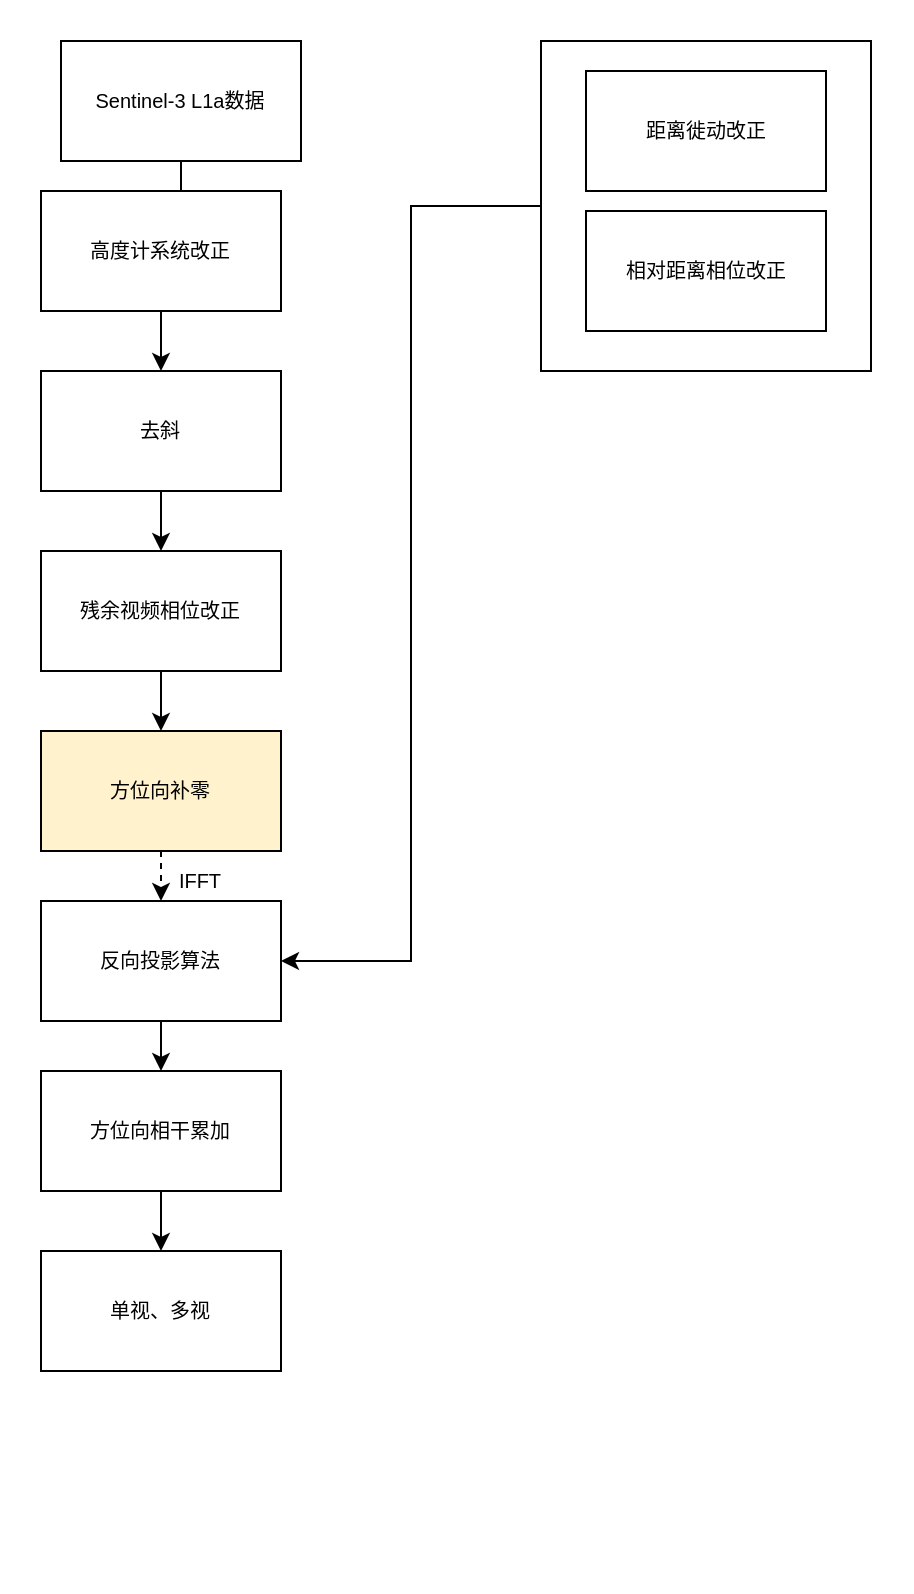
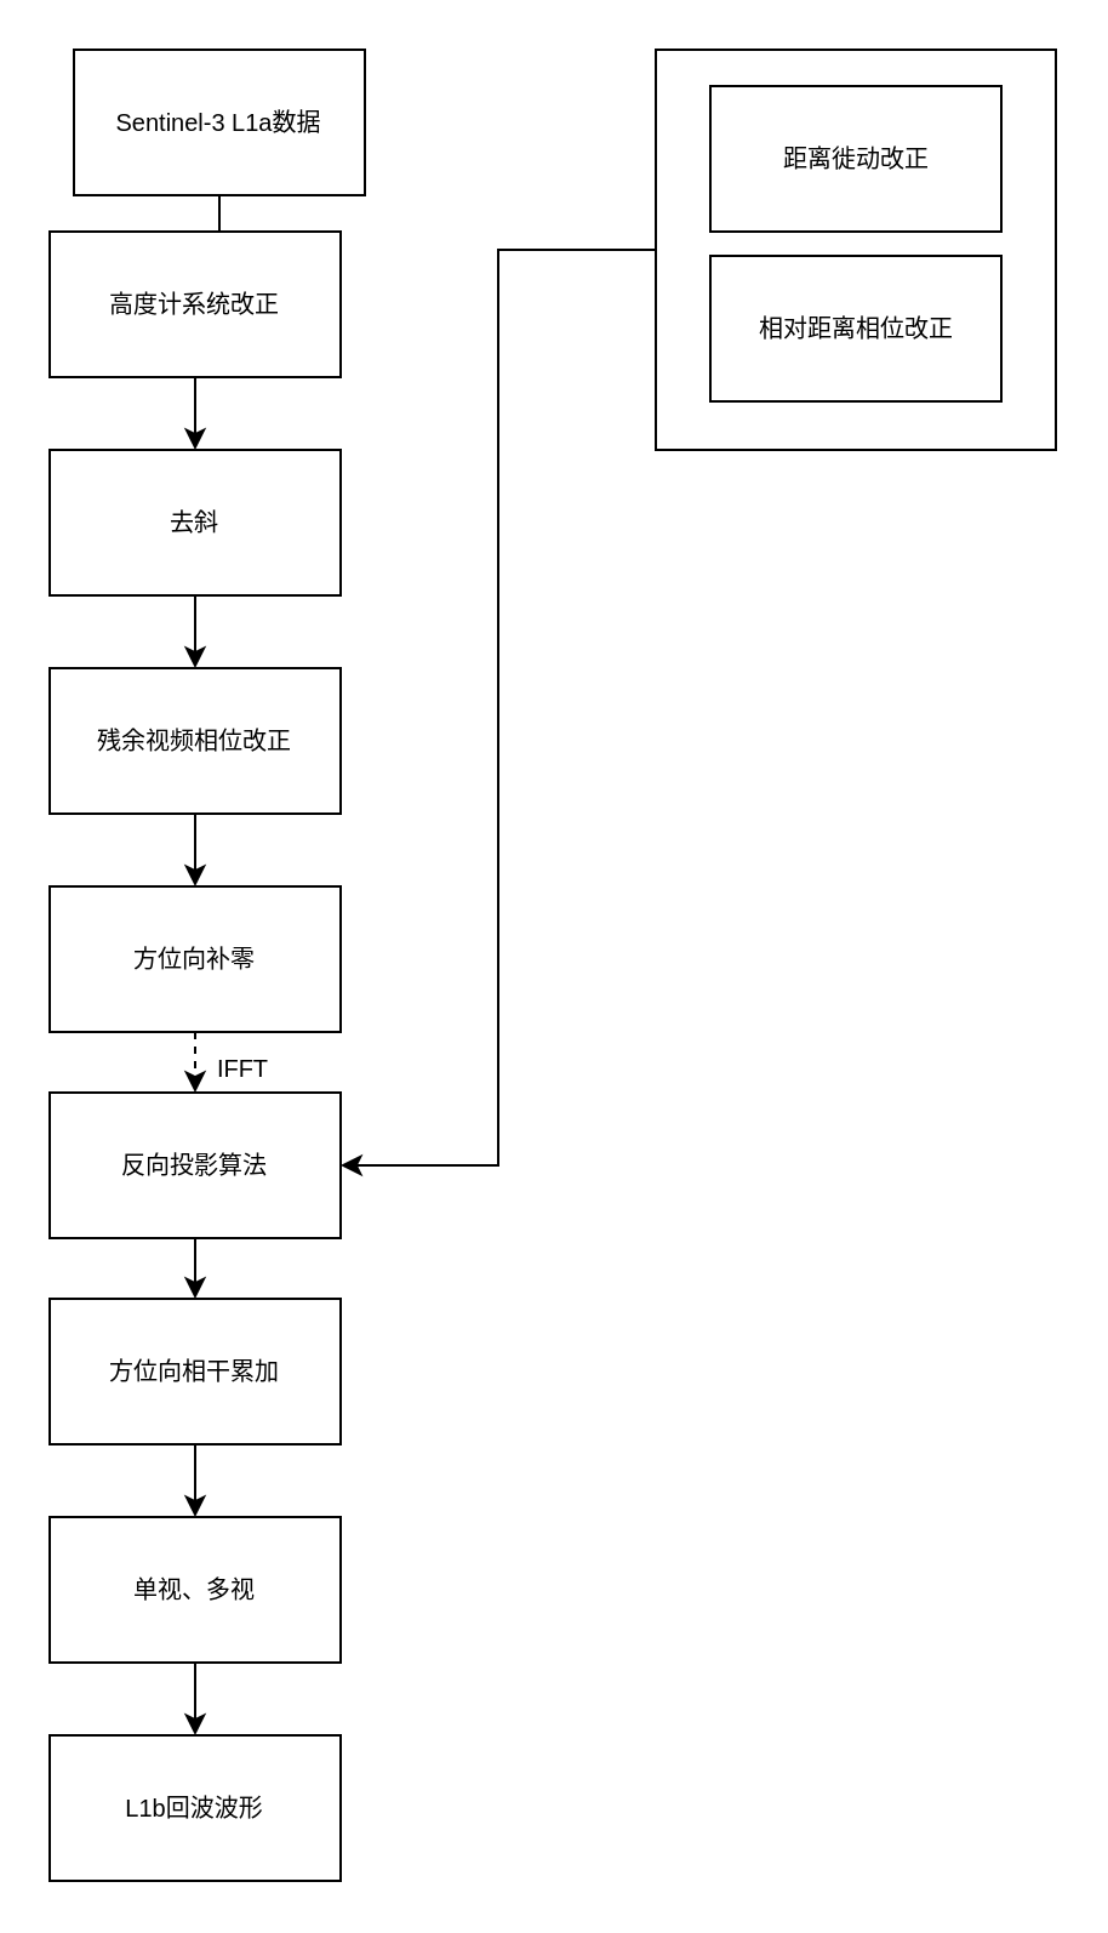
  <mxCell id="0" />
  <mxCell id="1" parent="0" />
  <mxCell id="2" style="edgeStyle=orthogonalEdgeStyle;rounded=0;orthogonalLoop=1;jettySize=auto;html=1;exitX=0;exitY=0.5;exitDx=0;exitDy=0;entryX=1;entryY=0.5;entryDx=0;entryDy=0;fontSize=10;" edge="1" parent="1" source="3" target="15"><mxGeometry relative="1" as="geometry" /></mxCell>
  <mxCell id="3" value="" style="whiteSpace=wrap;html=1;aspect=fixed;fontSize=10;" vertex="1" parent="1"><mxGeometry x="270" y="20" width="165" height="165" as="geometry" /></mxCell>
  <mxCell id="4" value="" style="edgeStyle=orthogonalEdgeStyle;rounded=0;orthogonalLoop=1;jettySize=auto;html=1;fontSize=10;" edge="1" parent="1" source="5" target="7"><mxGeometry relative="1" as="geometry" /></mxCell>
  <mxCell id="5" value="Sentinel-3 L1a数据" style="rounded=0;whiteSpace=wrap;html=1;fontSize=10;" vertex="1" parent="1"><mxGeometry x="30" y="20" width="120" height="60" as="geometry" /></mxCell>
  <mxCell id="6" value="" style="edgeStyle=orthogonalEdgeStyle;rounded=0;orthogonalLoop=1;jettySize=auto;html=1;fontSize=10;" edge="1" parent="1" source="7" target="9"><mxGeometry relative="1" as="geometry" /></mxCell>
  <mxCell id="7" value="高度计系统改正" style="rounded=0;whiteSpace=wrap;html=1;fontSize=10;" vertex="1" parent="1"><mxGeometry x="20" y="95" width="120" height="60" as="geometry" /></mxCell>
  <mxCell id="8" value="" style="edgeStyle=orthogonalEdgeStyle;rounded=0;orthogonalLoop=1;jettySize=auto;html=1;fontSize=10;" edge="1" parent="1" source="9" target="11"><mxGeometry relative="1" as="geometry" /></mxCell>
  <mxCell id="9" value="去斜" style="rounded=0;whiteSpace=wrap;html=1;fontSize=10;" vertex="1" parent="1"><mxGeometry x="20" y="185" width="120" height="60" as="geometry" /></mxCell>
  <mxCell id="10" value="" style="edgeStyle=orthogonalEdgeStyle;rounded=0;orthogonalLoop=1;jettySize=auto;html=1;fontSize=10;" edge="1" parent="1" source="11" target="13"><mxGeometry relative="1" as="geometry" /></mxCell>
  <mxCell id="11" value="残余视频相位改正" style="rounded=0;whiteSpace=wrap;html=1;fontSize=10;" vertex="1" parent="1"><mxGeometry x="20" y="275" width="120" height="60" as="geometry" /></mxCell>
  <mxCell id="12" style="edgeStyle=orthogonalEdgeStyle;rounded=0;orthogonalLoop=1;jettySize=auto;html=1;exitX=0.5;exitY=1;exitDx=0;exitDy=0;entryX=0.5;entryY=0;entryDx=0;entryDy=0;fontSize=10;dashed=1;" edge="1" parent="1" source="13" target="15"><mxGeometry relative="1" as="geometry" /></mxCell>
- <mxCell id="13" value="方位向补零" style="rounded=0;whiteSpace=wrap;html=1;fontSize=10;fillColor=#fff2cc;" vertex="1" parent="1"><mxGeometry x="20" y="365" width="120" height="60" as="geometry" /></mxCell>
+ <mxCell id="13" value="方位向补零" style="rounded=0;whiteSpace=wrap;html=1;fontSize=10;" vertex="1" parent="1"><mxGeometry x="20" y="365" width="120" height="60" as="geometry" /></mxCell>
  <mxCell id="14" value="" style="edgeStyle=orthogonalEdgeStyle;rounded=0;orthogonalLoop=1;jettySize=auto;html=1;fontSize=10;" edge="1" parent="1" source="15" target="18"><mxGeometry relative="1" as="geometry" /></mxCell>
  <mxCell id="15" value="反向投影算法" style="rounded=0;whiteSpace=wrap;html=1;fontSize=10;" vertex="1" parent="1"><mxGeometry x="20" y="450" width="120" height="60" as="geometry" /></mxCell>
  <mxCell id="16" value="IFFT" style="text;html=1;strokeColor=none;fillColor=none;align=center;verticalAlign=middle;whiteSpace=wrap;rounded=0;fontSize=10;" vertex="1" parent="1"><mxGeometry x="70" y="425" width="60" height="30" as="geometry" /></mxCell>
  <mxCell id="17" value="" style="edgeStyle=orthogonalEdgeStyle;rounded=0;orthogonalLoop=1;jettySize=auto;html=1;fontSize=10;" edge="1" parent="1" source="18" target="20"><mxGeometry relative="1" as="geometry" /></mxCell>
  <mxCell id="18" value="方位向相干累加" style="rounded=0;whiteSpace=wrap;html=1;fontSize=10;" vertex="1" parent="1"><mxGeometry x="20" y="535" width="120" height="60" as="geometry" /></mxCell>
+ <mxCell id="19" value="" style="edgeStyle=orthogonalEdgeStyle;rounded=0;orthogonalLoop=1;jettySize=auto;html=1;fontSize=10;" edge="1" parent="1" source="20" target="21"><mxGeometry relative="1" as="geometry" /></mxCell>
  <mxCell id="20" value="单视、多视" style="rounded=0;whiteSpace=wrap;html=1;fontSize=10;" vertex="1" parent="1"><mxGeometry x="20" y="625" width="120" height="60" as="geometry" /></mxCell>
+ <mxCell id="21" value="L1b回波波形" style="rounded=0;whiteSpace=wrap;html=1;fontSize=10;" vertex="1" parent="1"><mxGeometry x="20" y="715" width="120" height="60" as="geometry" /></mxCell>
  <mxCell id="22" value="距离徙动改正" style="rounded=0;whiteSpace=wrap;html=1;fontSize=10;" vertex="1" parent="1"><mxGeometry x="292.5" y="35" width="120" height="60" as="geometry" /></mxCell>
  <mxCell id="23" value="相对距离相位改正" style="rounded=0;whiteSpace=wrap;html=1;fontSize=10;" vertex="1" parent="1"><mxGeometry x="292.5" y="105" width="120" height="60" as="geometry" /></mxCell>
